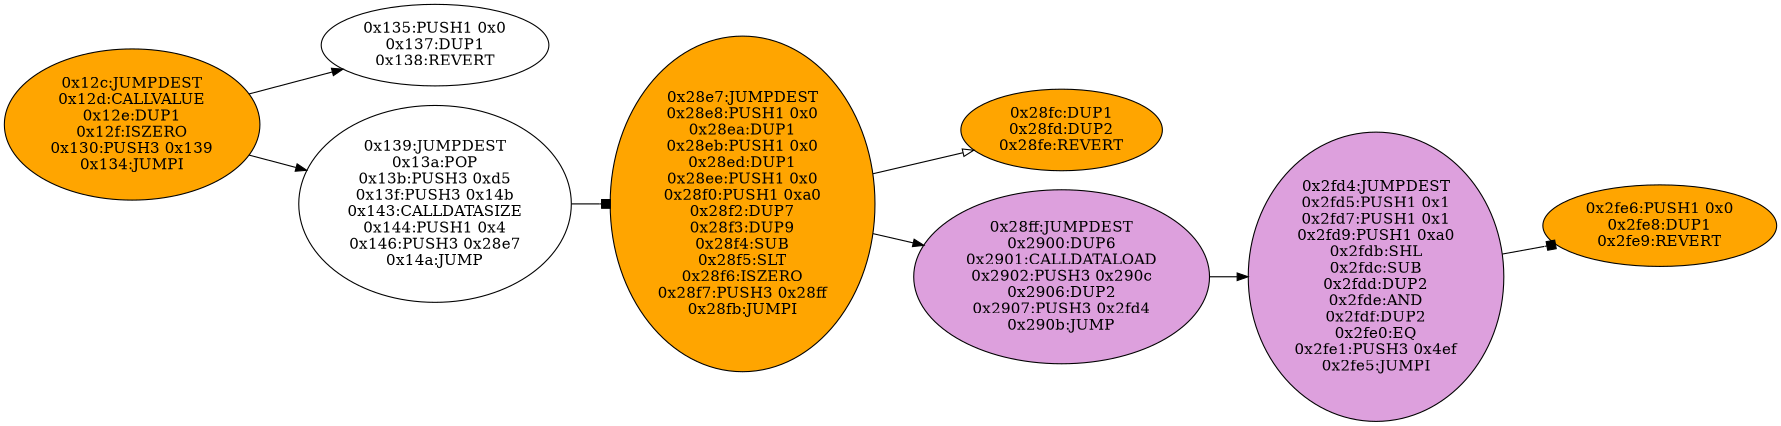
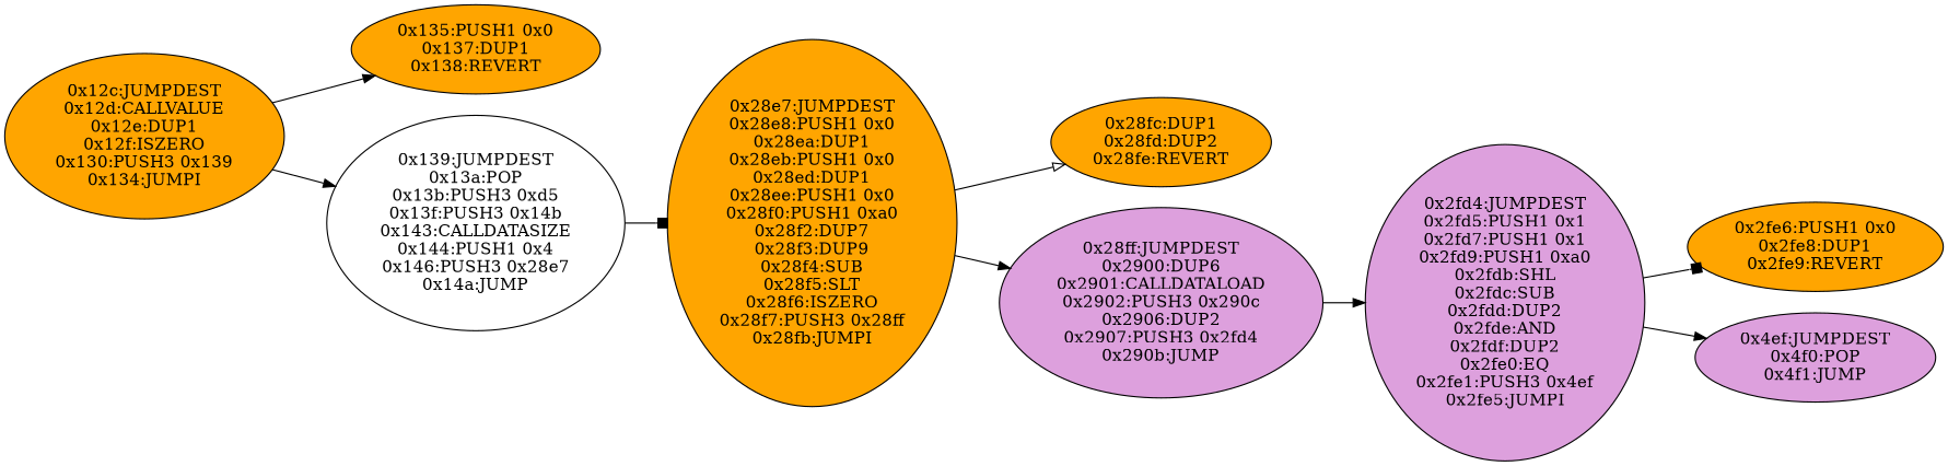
  digraph {
    rankdir=LR
    node [fillcolor=orange style=filled]
    edge [arrowhead=normal]
    n1 [label="0x12c:JUMPDEST\n0x12d:CALLVALUE\n0x12e:DUP1\n0x12f:ISZERO\n0x130:PUSH3 0x139\n0x134:JUMPI"]
-   n2 [fillcolor=white label="0x135:PUSH1 0x0\n0x137:DUP1\n0x138:REVERT"]
+   n2 [label="0x135:PUSH1 0x0\n0x137:DUP1\n0x138:REVERT"]
    n3 [fillcolor=white label="0x139:JUMPDEST\n0x13a:POP\n0x13b:PUSH3 0xd5\n0x13f:PUSH3 0x14b\n0x143:CALLDATASIZE\n0x144:PUSH1 0x4\n0x146:PUSH3 0x28e7\n0x14a:JUMP"]
    n4 [label="0x28e7:JUMPDEST\n0x28e8:PUSH1 0x0\n0x28ea:DUP1\n0x28eb:PUSH1 0x0\n0x28ed:DUP1\n0x28ee:PUSH1 0x0\n0x28f0:PUSH1 0xa0\n0x28f2:DUP7\n0x28f3:DUP9\n0x28f4:SUB\n0x28f5:SLT\n0x28f6:ISZERO\n0x28f7:PUSH3 0x28ff\n0x28fb:JUMPI"]
    n5 [label="0x28fc:DUP1\n0x28fd:DUP2\n0x28fe:REVERT"]
    n6 [fillcolor=plum label="0x28ff:JUMPDEST\n0x2900:DUP6\n0x2901:CALLDATALOAD\n0x2902:PUSH3 0x290c\n0x2906:DUP2\n0x2907:PUSH3 0x2fd4\n0x290b:JUMP"]
    n7 [fillcolor=plum label="0x2fd4:JUMPDEST\n0x2fd5:PUSH1 0x1\n0x2fd7:PUSH1 0x1\n0x2fd9:PUSH1 0xa0\n0x2fdb:SHL\n0x2fdc:SUB\n0x2fdd:DUP2\n0x2fde:AND\n0x2fdf:DUP2\n0x2fe0:EQ\n0x2fe1:PUSH3 0x4ef\n0x2fe5:JUMPI"]
    n8 [label="0x2fe6:PUSH1 0x0\n0x2fe8:DUP1\n0x2fe9:REVERT"]
+   n9 [fillcolor=plum label="0x4ef:JUMPDEST\n0x4f0:POP\n0x4f1:JUMP"]
    n1 -> n2
    n1 -> n3
    n3 -> n4 [arrowhead=box]
    n4 -> n5 [arrowhead=onormal]
    n4 -> n6
    n6 -> n7
    n7 -> n8 [arrowhead=box]
+   n7 -> n9
  }
